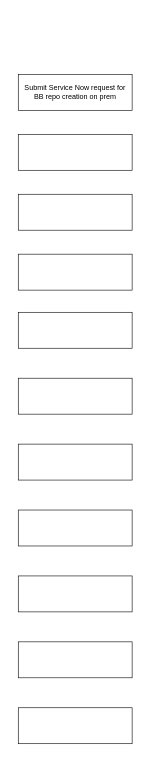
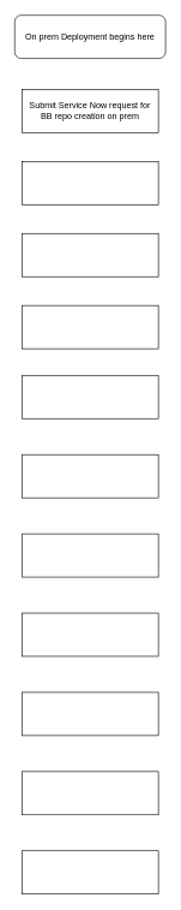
  <mxCell id="0" />
  <mxCell id="1" parent="0" />
+ <mxCell id="2" value="On prem Deployment begins here" style="rounded=1;whiteSpace=wrap;html=1;" vertex="1" parent="1"><mxGeometry x="20" y="20" width="210" height="60" as="geometry" /></mxCell>
  <mxCell id="3" value="Submit Service Now request for BB repo creation on prem" style="rounded=0;whiteSpace=wrap;html=1;" vertex="1" parent="1"><mxGeometry x="30" y="123" width="190" height="60" as="geometry" /></mxCell>
  <mxCell id="4" value="" style="rounded=0;whiteSpace=wrap;html=1;" vertex="1" parent="1"><mxGeometry x="30" y="223" width="190" height="60" as="geometry" /></mxCell>
  <mxCell id="5" value="" style="rounded=0;whiteSpace=wrap;html=1;" vertex="1" parent="1"><mxGeometry x="30" y="323" width="190" height="60" as="geometry" /></mxCell>
  <mxCell id="6" value="" style="rounded=0;whiteSpace=wrap;html=1;" vertex="1" parent="1"><mxGeometry x="30" y="423" width="190" height="60" as="geometry" /></mxCell>
  <mxCell id="7" value="" style="rounded=0;whiteSpace=wrap;html=1;" vertex="1" parent="1"><mxGeometry x="30" y="520" width="190" height="60" as="geometry" /></mxCell>
  <mxCell id="8" value="" style="rounded=0;whiteSpace=wrap;html=1;" vertex="1" parent="1"><mxGeometry x="30" y="630" width="190" height="60" as="geometry" /></mxCell>
  <mxCell id="9" value="" style="rounded=0;whiteSpace=wrap;html=1;" vertex="1" parent="1"><mxGeometry x="30" y="740" width="190" height="60" as="geometry" /></mxCell>
  <mxCell id="10" value="" style="rounded=0;whiteSpace=wrap;html=1;" vertex="1" parent="1"><mxGeometry x="30" y="850" width="190" height="60" as="geometry" /></mxCell>
  <mxCell id="11" value="" style="rounded=0;whiteSpace=wrap;html=1;" vertex="1" parent="1"><mxGeometry x="30" y="960" width="190" height="60" as="geometry" /></mxCell>
  <mxCell id="12" value="" style="rounded=0;whiteSpace=wrap;html=1;" vertex="1" parent="1"><mxGeometry x="30" y="1070" width="190" height="60" as="geometry" /></mxCell>
  <mxCell id="13" value="" style="rounded=0;whiteSpace=wrap;html=1;" vertex="1" parent="1"><mxGeometry x="30" y="1180" width="190" height="60" as="geometry" /></mxCell>
